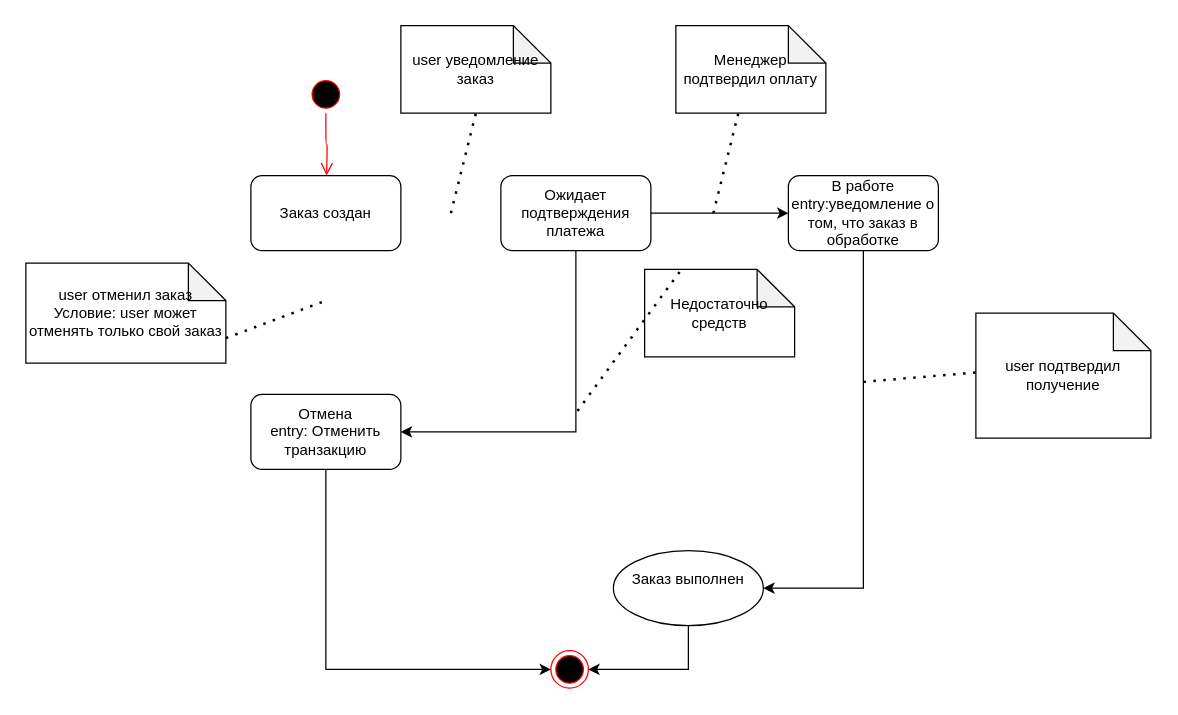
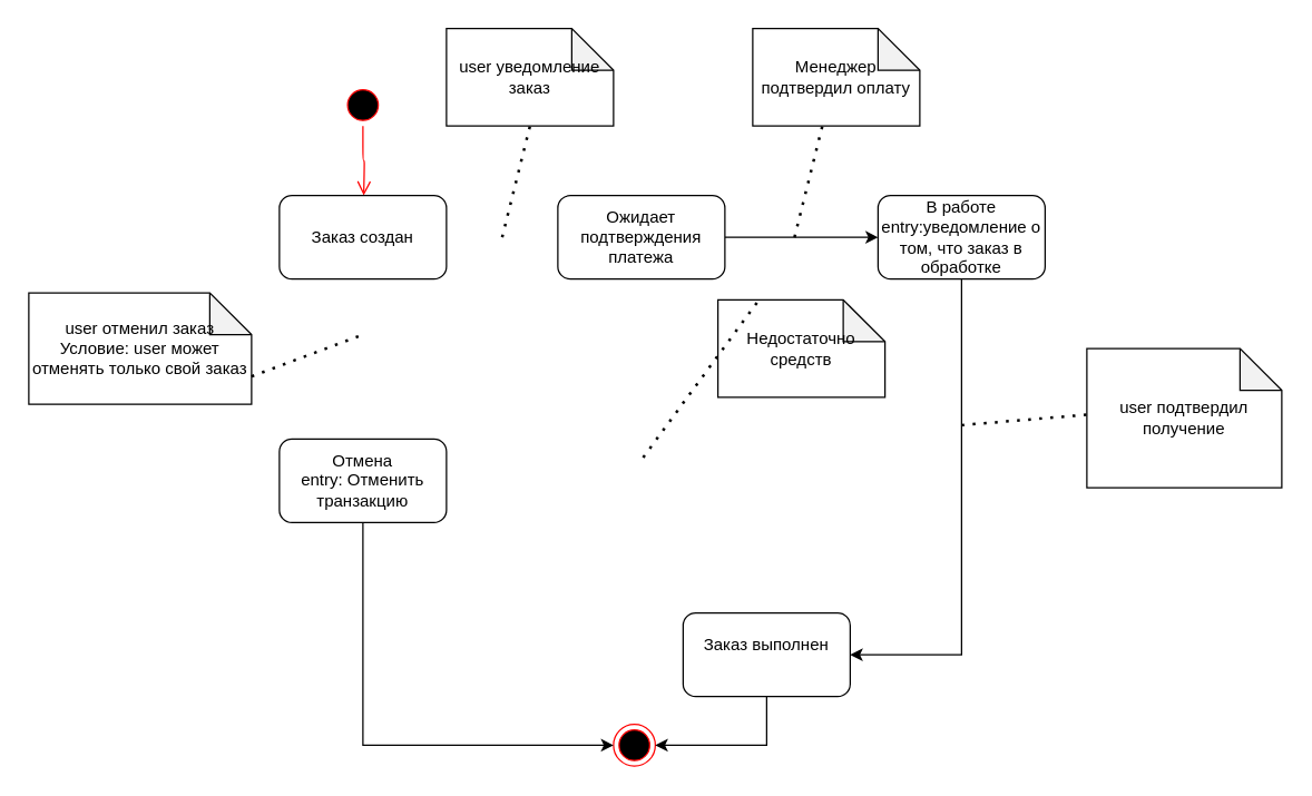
  <mxCell id="0" />
  <mxCell id="1" parent="0" />
  <mxCell id="2" value="" style="ellipse;html=1;shape=startState;fillColor=#000000;strokeColor=#ff0000;rounded=1;shadow=0;comic=0;labelBackgroundColor=none;fontFamily=Verdana;fontSize=12;fontColor=#000000;align=center;direction=south;" parent="1" vertex="1"><mxGeometry x="245" y="60" width="30" height="30" as="geometry" /></mxCell>
  <mxCell id="3" style="edgeStyle=orthogonalEdgeStyle;html=1;labelBackgroundColor=none;endArrow=open;endSize=8;strokeColor=#ff0000;fontFamily=Verdana;fontSize=12;align=left;" parent="1" source="2" edge="1"><mxGeometry relative="1" as="geometry"><mxPoint x="260.583" y="140" as="targetPoint" /></mxGeometry></mxCell>
  <mxCell id="4" value="" style="ellipse;html=1;shape=endState;fillColor=#000000;strokeColor=#ff0000;rounded=1;shadow=0;comic=0;labelBackgroundColor=none;fontFamily=Verdana;fontSize=12;fontColor=#000000;align=center;" parent="1" vertex="1"><mxGeometry x="440" y="520" width="30" height="30" as="geometry" /></mxCell>
  <mxCell id="5" value="Заказ создан" style="rounded=1;whiteSpace=wrap;html=1;" vertex="1" parent="1"><mxGeometry x="200" y="140" width="120" height="60" as="geometry" /></mxCell>
  <mxCell id="6" style="edgeStyle=orthogonalEdgeStyle;rounded=0;orthogonalLoop=1;jettySize=auto;html=1;" edge="1" parent="1" source="8" target="9"><mxGeometry relative="1" as="geometry"><mxPoint x="630" y="170" as="targetPoint" /></mxGeometry></mxCell>
- <mxCell id="7" style="edgeStyle=orthogonalEdgeStyle;rounded=0;orthogonalLoop=1;jettySize=auto;html=1;entryX=1;entryY=0.5;entryDx=0;entryDy=0;" edge="1" parent="1" source="8" target="11"><mxGeometry relative="1" as="geometry"><Array as="points"><mxPoint x="460" y="345" /></Array></mxGeometry></mxCell>
  <mxCell id="8" value="Ожидает подтверждения платежа" style="rounded=1;whiteSpace=wrap;html=1;" vertex="1" parent="1"><mxGeometry x="400" y="140" width="120" height="60" as="geometry" /></mxCell>
  <mxCell id="9" value="В работе&lt;div&gt;entry:уведомление о том, что заказ в обработке&lt;/div&gt;" style="rounded=1;whiteSpace=wrap;html=1;" vertex="1" parent="1"><mxGeometry x="630" y="140" width="120" height="60" as="geometry" /></mxCell>
  <mxCell id="10" style="edgeStyle=orthogonalEdgeStyle;rounded=0;orthogonalLoop=1;jettySize=auto;html=1;entryX=0;entryY=0.5;entryDx=0;entryDy=0;" edge="1" parent="1" source="11" target="4"><mxGeometry relative="1" as="geometry"><Array as="points"><mxPoint x="260" y="535" /></Array></mxGeometry></mxCell>
  <mxCell id="11" value="Отмена&lt;br&gt;entry: Отменить транзакцию" style="rounded=1;whiteSpace=wrap;html=1;" vertex="1" parent="1"><mxGeometry x="200" y="315" width="120" height="60" as="geometry" /></mxCell>
  <mxCell id="12" style="edgeStyle=orthogonalEdgeStyle;rounded=0;orthogonalLoop=1;jettySize=auto;html=1;exitX=0.5;exitY=1;exitDx=0;exitDy=0;" edge="1" parent="1" source="9" target="18"><mxGeometry relative="1" as="geometry"><mxPoint x="730" y="520" as="targetPoint" /><mxPoint x="690" y="360" as="sourcePoint" /><Array as="points"><mxPoint x="690" y="470" /></Array></mxGeometry></mxCell>
  <mxCell id="13" value="user уведомление заказ" style="shape=note;whiteSpace=wrap;html=1;backgroundOutline=1;darkOpacity=0.05;" vertex="1" parent="1"><mxGeometry x="320" y="20" width="120" height="70" as="geometry" /></mxCell>
  <mxCell id="14" value="" style="endArrow=none;dashed=1;html=1;dashPattern=1 3;strokeWidth=2;rounded=0;entryX=0.5;entryY=1;entryDx=0;entryDy=0;entryPerimeter=0;" edge="1" parent="1" target="13"><mxGeometry width="50" height="50" relative="1" as="geometry"><mxPoint x="360" y="170" as="sourcePoint" /><mxPoint x="470" y="320" as="targetPoint" /><Array as="points" /></mxGeometry></mxCell>
  <mxCell id="15" value="Менеджер подтвердил оплату" style="shape=note;whiteSpace=wrap;html=1;backgroundOutline=1;darkOpacity=0.05;" vertex="1" parent="1"><mxGeometry x="540" y="20" width="120" height="70" as="geometry" /></mxCell>
  <mxCell id="16" value="user отменил заказ&lt;div&gt;Условие: user может отменять только свой заказ&lt;/div&gt;" style="shape=note;whiteSpace=wrap;html=1;backgroundOutline=1;darkOpacity=0.05;" vertex="1" parent="1"><mxGeometry x="20" y="210" width="160" height="80" as="geometry" /></mxCell>
  <mxCell id="17" style="edgeStyle=orthogonalEdgeStyle;rounded=0;orthogonalLoop=1;jettySize=auto;html=1;entryX=1;entryY=0.5;entryDx=0;entryDy=0;" edge="1" parent="1" source="18" target="4"><mxGeometry relative="1" as="geometry"><Array as="points"><mxPoint x="550" y="535" /></Array></mxGeometry></mxCell>
- <mxCell id="18" value="Заказ выполнен&lt;div&gt;&lt;br&gt;&lt;/div&gt;" style="ellipse;whiteSpace=wrap;html=1;" vertex="1" parent="1"><mxGeometry x="490" y="440" width="120" height="60" as="geometry" /></mxCell>
+ <mxCell id="18" value="Заказ выполнен&lt;div&gt;&lt;br&gt;&lt;/div&gt;" style="rounded=1;whiteSpace=wrap;html=1;" vertex="1" parent="1"><mxGeometry x="490" y="440" width="120" height="60" as="geometry" /></mxCell>
  <mxCell id="19" value="user подтвердил получение" style="shape=note;whiteSpace=wrap;html=1;backgroundOutline=1;darkOpacity=0.05;" vertex="1" parent="1"><mxGeometry x="780" y="250" width="140" height="100" as="geometry" /></mxCell>
  <mxCell id="20" value="Недостаточно средств" style="shape=note;whiteSpace=wrap;html=1;backgroundOutline=1;darkOpacity=0.05;" vertex="1" parent="1"><mxGeometry x="515" y="215" width="120" height="70" as="geometry" /></mxCell>
  <mxCell id="21" value="" style="endArrow=none;dashed=1;html=1;dashPattern=1 3;strokeWidth=2;rounded=0;entryX=0.5;entryY=1;entryDx=0;entryDy=0;entryPerimeter=0;" edge="1" parent="1"><mxGeometry width="50" height="50" relative="1" as="geometry"><mxPoint x="570" y="170" as="sourcePoint" /><mxPoint x="590" y="90" as="targetPoint" /><Array as="points" /></mxGeometry></mxCell>
  <mxCell id="22" value="" style="endArrow=none;dashed=1;html=1;dashPattern=1 3;strokeWidth=2;rounded=0;entryX=0.011;entryY=0.474;entryDx=0;entryDy=0;entryPerimeter=0;" edge="1" parent="1" target="19"><mxGeometry width="50" height="50" relative="1" as="geometry"><mxPoint x="690" y="305" as="sourcePoint" /><mxPoint x="770" y="295" as="targetPoint" /><Array as="points" /></mxGeometry></mxCell>
  <mxCell id="23" value="" style="endArrow=none;dashed=1;html=1;dashPattern=1 3;strokeWidth=2;rounded=0;" edge="1" parent="1"><mxGeometry width="50" height="50" relative="1" as="geometry"><mxPoint x="180" y="270" as="sourcePoint" /><mxPoint x="260" y="240" as="targetPoint" /><Array as="points" /></mxGeometry></mxCell>
  <mxCell id="24" value="" style="endArrow=none;dashed=1;html=1;dashPattern=1 3;strokeWidth=2;rounded=0;exitX=0.233;exitY=0.029;exitDx=0;exitDy=0;exitPerimeter=0;" edge="1" parent="1" source="20"><mxGeometry width="50" height="50" relative="1" as="geometry"><mxPoint x="380" y="400" as="sourcePoint" /><mxPoint x="460" y="330" as="targetPoint" /><Array as="points" /></mxGeometry></mxCell>
